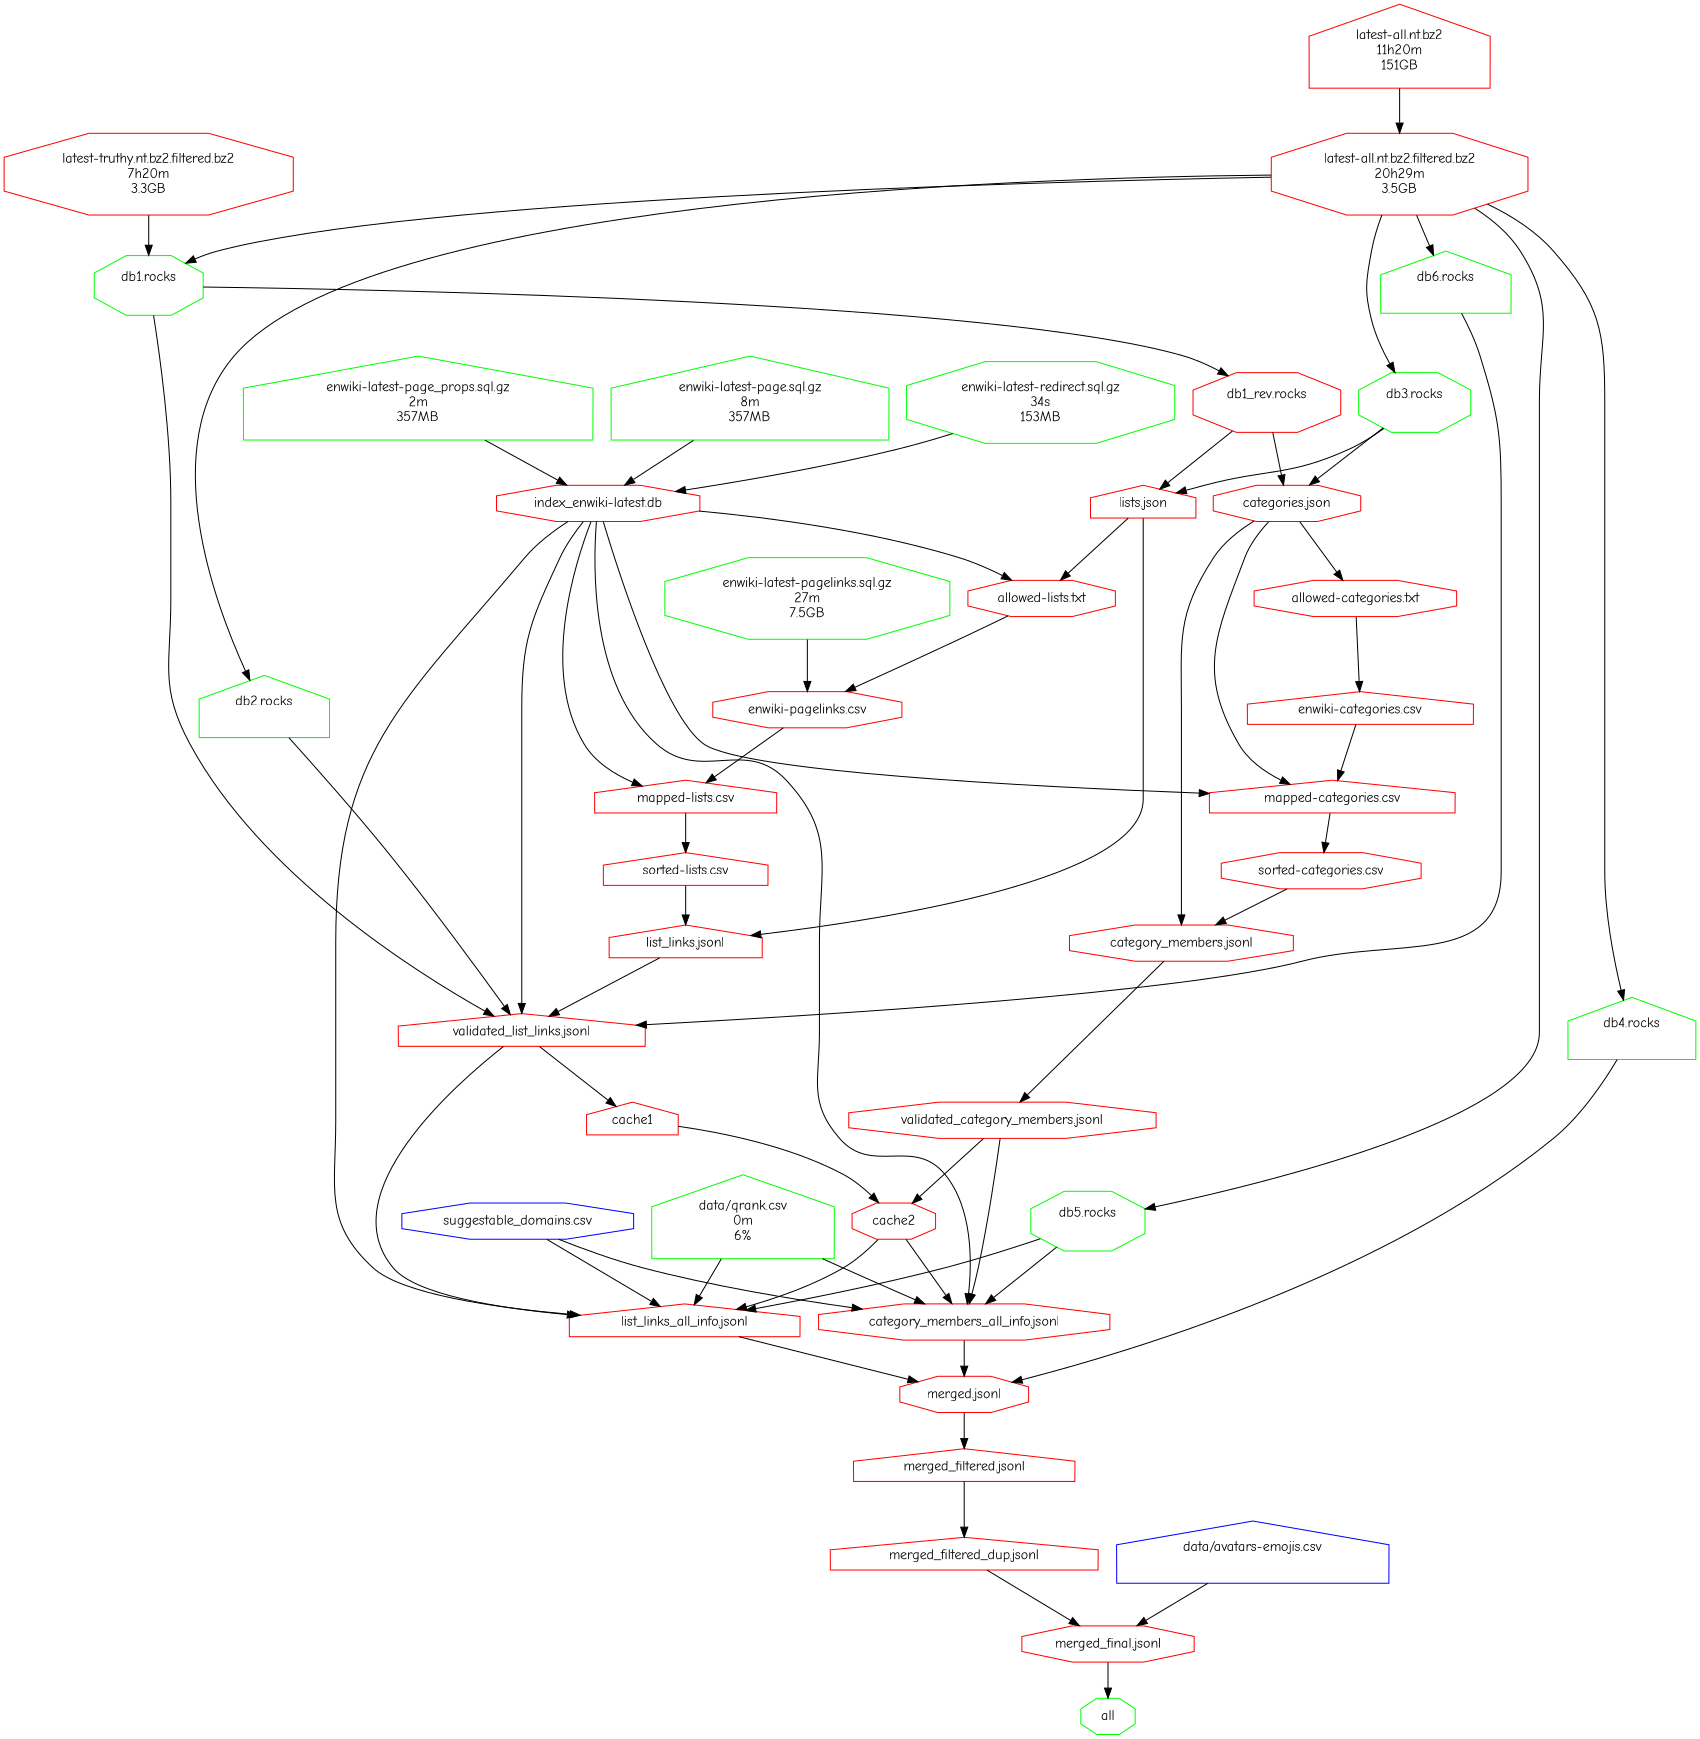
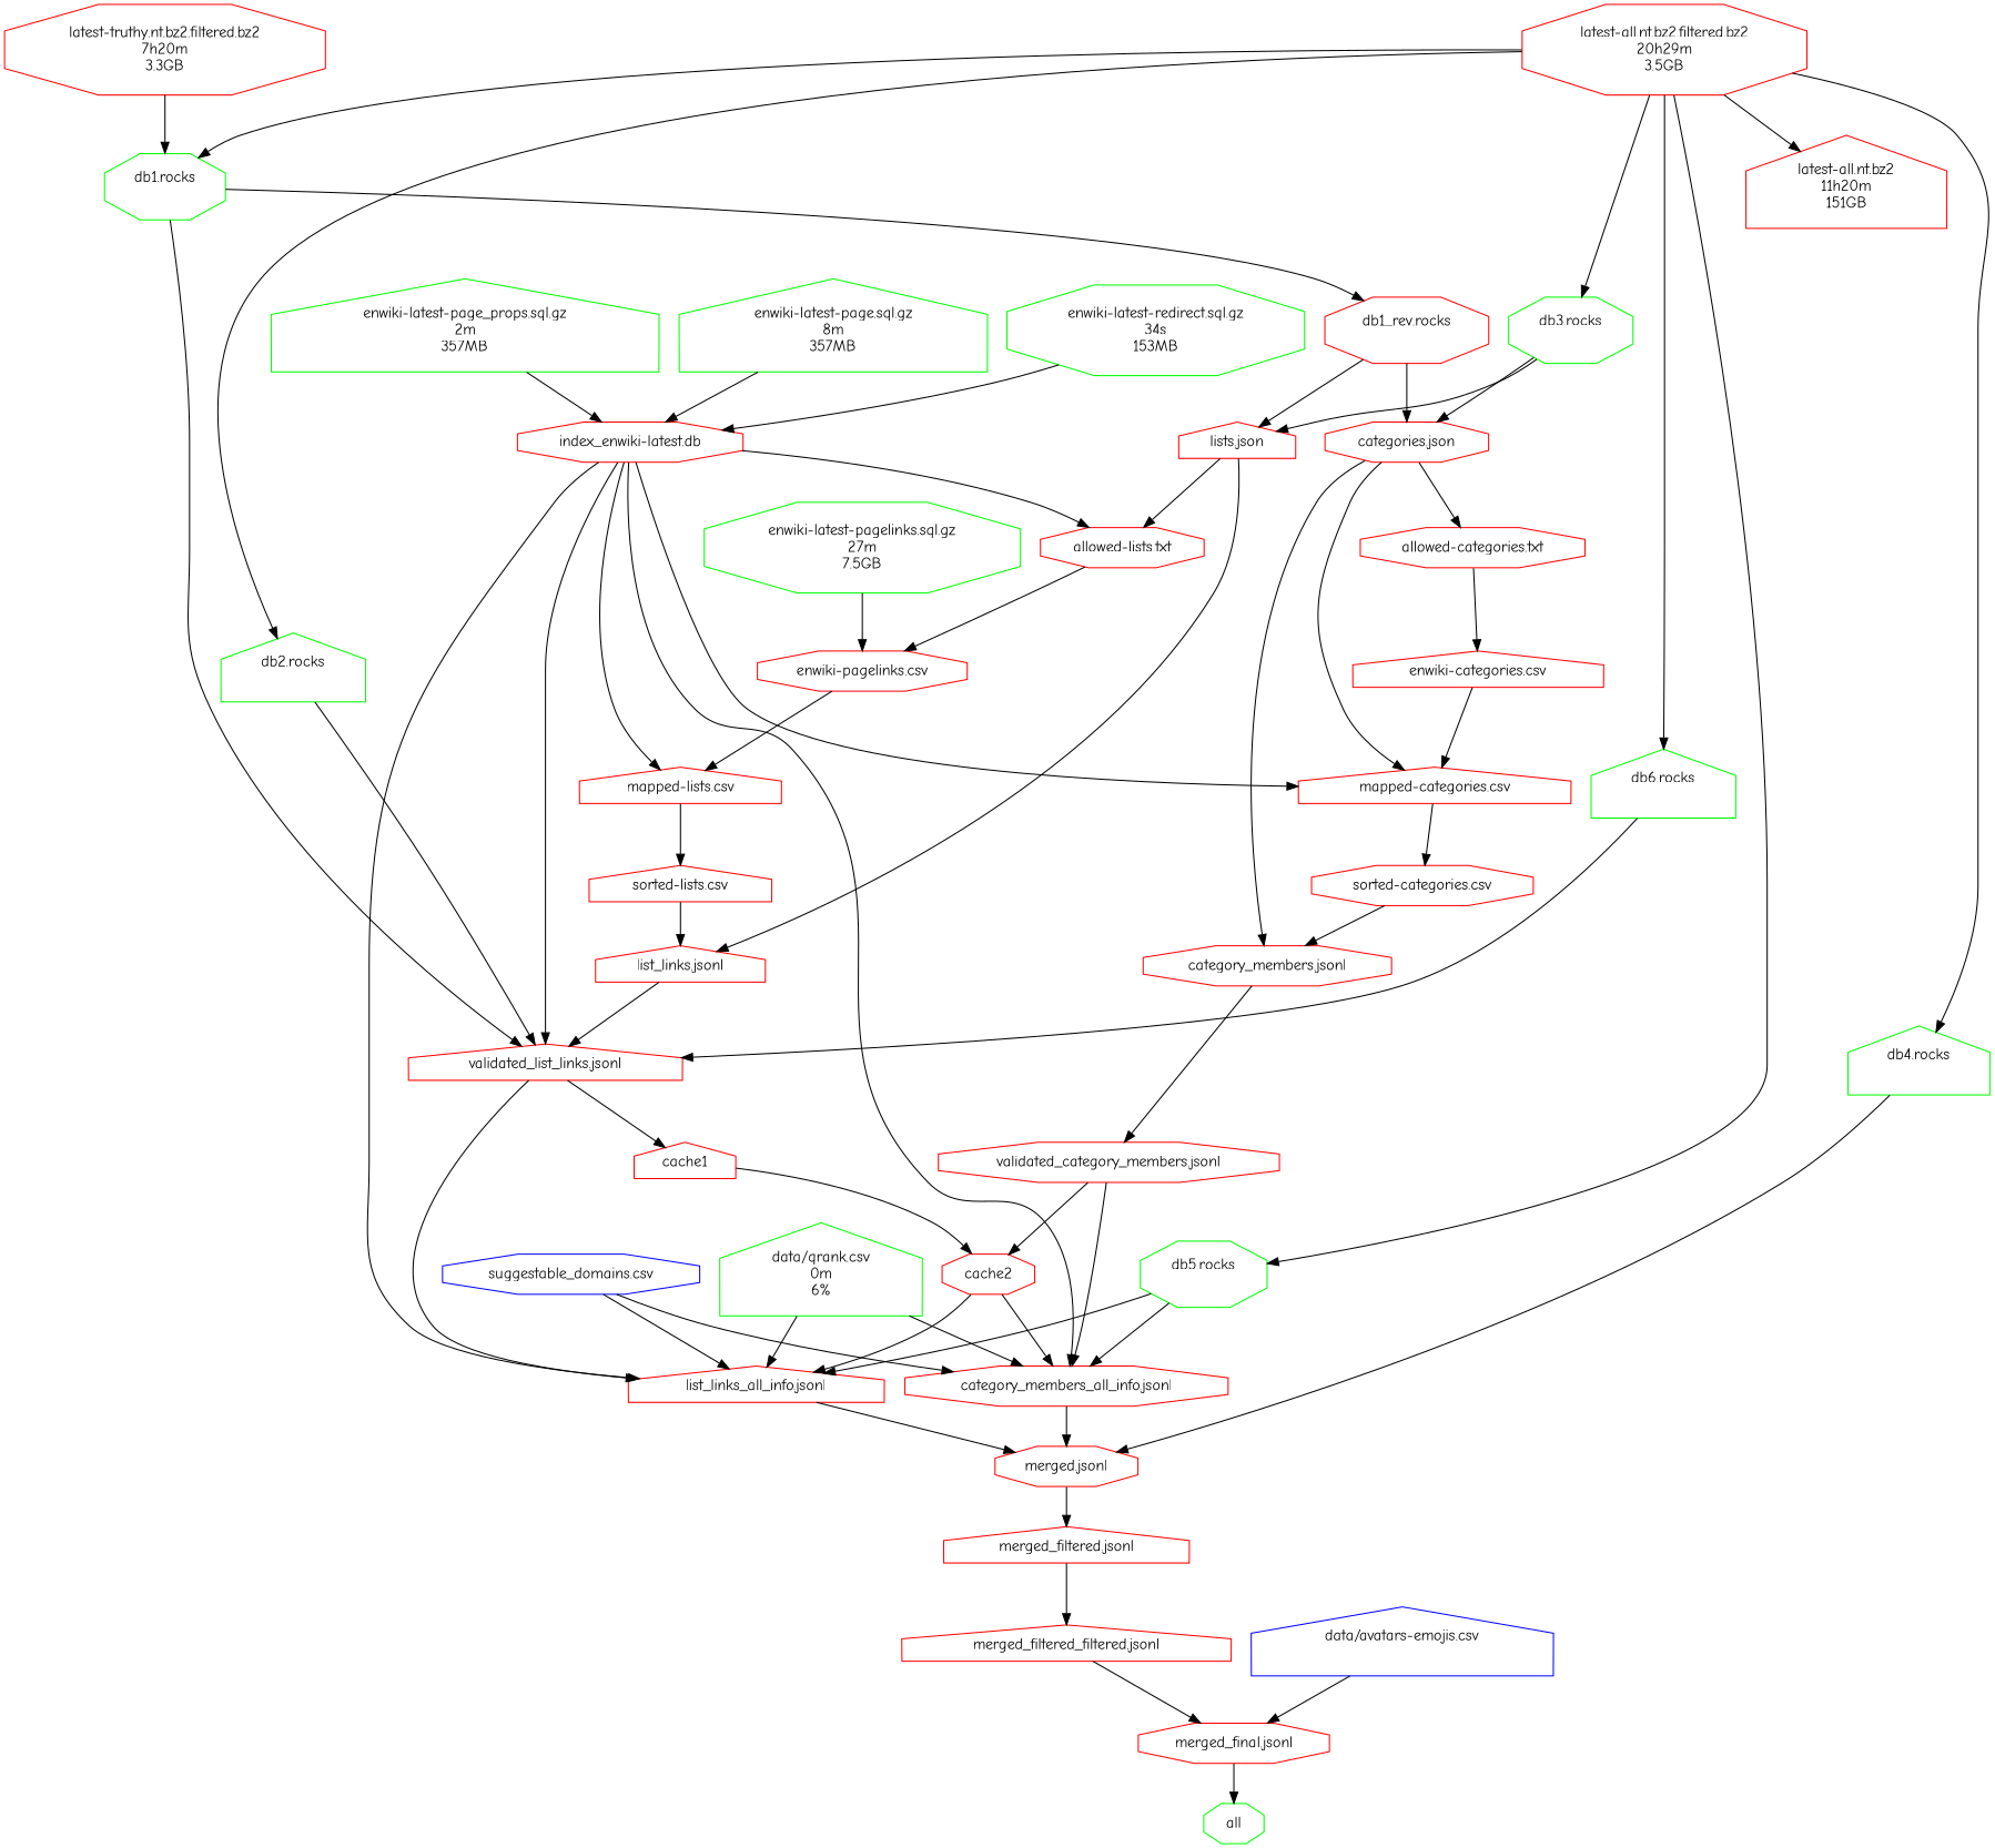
  digraph {
    fontname="Comic Neue"
    node [color=red fontname="Comic Neue" shape=octagon]
    edge [fontname="Comic Neue"]
    n1 [color=green label=all]
    n2 [label=cache1 shape=house]
    n3 [label=cache2]
    n4 [label="category_members_all_info.jsonl"]
    n5 [label="list_links_all_info.jsonl" shape=house]
    n6 [label="merged.jsonl"]
    n7 [label="allowed-categories.txt"]
    n8 [label="enwiki-categories.csv" shape=house]
    n9 [label="mapped-categories.csv" shape=house]
    n10 [label="allowed-lists.txt"]
    n11 [label="enwiki-pagelinks.csv"]
    n12 [label="mapped-lists.csv" shape=house]
    n13 [label="categories.json"]
    n14 [label="category_members.jsonl"]
    n15 [label="validated_category_members.jsonl"]
    n16 [label="sorted-categories.csv"]
    n17 [label="merged_filtered.jsonl" shape=house]
    n18 [color=green label="db1.rocks\n\n"]
    n19 [label="db1_rev.rocks\n\n"]
    n20 [label="validated_list_links.jsonl" shape=house]
    n21 [label="lists.json" shape=house]
    n22 [label="list_links.jsonl" shape=house]
    n23 [color=green label="db3.rocks\n\n"]
    n24 [color=green label="enwiki-latest-pagelinks.sql.gz\n27m\n7.5GB"]
    n25 [color=green label="enwiki-latest-redirect.sql.gz\n34s\n153MB"]
    n26 [label="index_enwiki-latest.db"]
    n27 [label="sorted-lists.csv" shape=house]
    n28 [label="latest-all.nt.bz2.filtered.bz2\n20h29m\n3.5GB"]
    n29 [color=green label="db2.rocks\n\n" shape=house]
    n30 [color=green label="db4.rocks\n\n" shape=house]
    n31 [color=green label="db5.rocks\n\n"]
    n32 [color=green label="db6.rocks\n\n" shape=house]
-   n33 [label="merged_filtered_dup.jsonl" shape=house]
+   n33 [label="merged_filtered_filtered.jsonl" shape=house]
    n34 [label="merged_final.jsonl"]
    n35 [color=blue label="suggestable_domains.csv"]
    n36 [label="latest-truthy.nt.bz2.filtered.bz2\n7h20m\n3.3GB"]
    n37 [label="latest-all.nt.bz2\n11h20m\n151GB" shape=house]
    n38 [color=green label="enwiki-latest-page_props.sql.gz\n2m\n357MB" shape=house]
    n39 [color=green label="enwiki-latest-page.sql.gz\n8m\n357MB" shape=house]
    n40 [color=green label="data/qrank.csv\n0m\n6%" shape=house]
    n41 [color=blue label="data/avatars-emojis.csv\n\n" shape=house]
    n2 -> n3
    n3 -> n4
    n3 -> n5
    n4 -> n6
    n5 -> n6
    n6 -> n17
    n7 -> n8
    n8 -> n9
    n9 -> n16
    n10 -> n11
    n11 -> n12
    n12 -> n27
    n13 -> n7
    n13 -> n9
    n13 -> n14
    n14 -> n15
    n15 -> n3
    n15 -> n4
    n16 -> n14
    n17 -> n33
    n18 -> n19
    n18 -> n20
    n19 -> n13
    n19 -> n21
    n20 -> n2
    n20 -> n5
    n21 -> n10
    n21 -> n22
    n22 -> n20
    n23 -> n13
    n23 -> n21
    n24 -> n11
    n25 -> n26
    n26 -> n4
    n26 -> n5
    n26 -> n9
    n26 -> n10
    n26 -> n12
    n26 -> n20
    n27 -> n22
    n28 -> n18
    n28 -> n23
    n28 -> n29
    n28 -> n30
    n28 -> n31
    n28 -> n32
    n29 -> n20
    n30 -> n6
    n31 -> n4
    n31 -> n5
    n32 -> n20
    n33 -> n34
    n34 -> n1
    n35 -> n4
    n35 -> n5
    n36 -> n18
-   n37 -> n28
+   n28 -> n37
    n38 -> n26
    n39 -> n26
    n40 -> n4
    n40 -> n5
    n41 -> n34
  }
